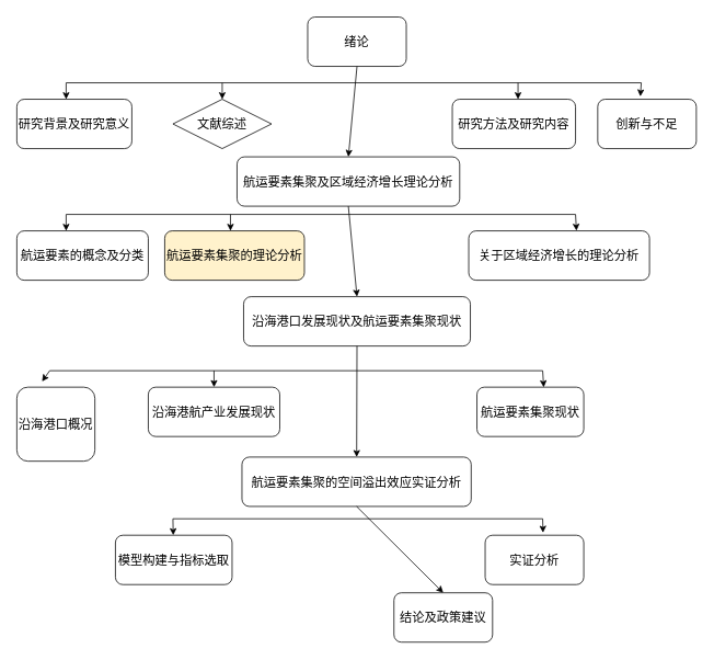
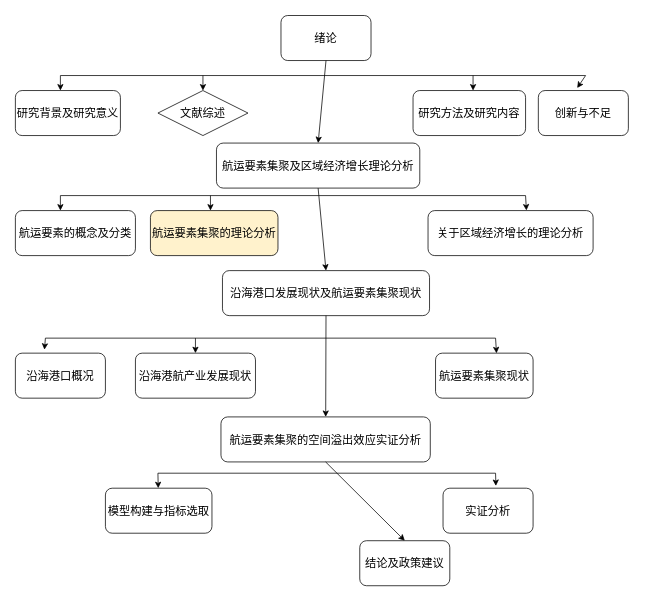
  <mxCell id="0" />
  <mxCell id="1" parent="0" />
  <mxCell id="2" value="文献综述" style="rhombus;whiteSpace=wrap;html=1;fontSize=15;" vertex="1" parent="1"><mxGeometry x="210" y="120" width="120" height="60" as="geometry" /></mxCell>
  <mxCell id="3" value="研究背景及研究意义" style="rounded=1;whiteSpace=wrap;html=1;fontSize=15;" vertex="1" parent="1"><mxGeometry y="120" width="140" height="60" as="geometry" x="20" /></mxCell>
  <mxCell id="4" value="研究方法及研究内容" style="rounded=1;whiteSpace=wrap;html=1;fontSize=15;" vertex="1" parent="1"><mxGeometry x="550" y="120" width="150" height="60" as="geometry" /></mxCell>
- <mxCell id="5" value="创新与不足" style="rounded=1;whiteSpace=wrap;html=1;fontSize=15;" vertex="1" parent="1"><mxGeometry x="727" y="120" width="120" height="60" as="geometry" /></mxCell>
+ <mxCell id="5" value="创新与不足" style="rounded=1;whiteSpace=wrap;html=1;fontSize=15;" vertex="1" parent="1"><mxGeometry x="717" y="120" width="120" height="60" as="geometry" /></mxCell>
  <mxCell id="6" value="航运要素集聚及区域经济增长理论分析" style="rounded=1;whiteSpace=wrap;html=1;fontSize=15;" vertex="1" parent="1"><mxGeometry x="288" y="190" width="271" height="60" as="geometry" /></mxCell>
  <mxCell id="7" value="沿海港口发展现状及航运要素集聚现状" style="rounded=1;whiteSpace=wrap;html=1;fontSize=15;" vertex="1" parent="1"><mxGeometry x="296" y="360" width="276" height="60" as="geometry" /></mxCell>
  <mxCell id="8" value="航运要素集聚的空间溢出效应实证分析" style="rounded=1;whiteSpace=wrap;html=1;fontSize=15;" vertex="1" parent="1"><mxGeometry x="294" y="555" width="279" height="60" as="geometry" /></mxCell>
  <mxCell id="9" value="结论及政策建议" style="rounded=1;whiteSpace=wrap;html=1;fontSize=15;" vertex="1" parent="1"><mxGeometry x="479" y="720" width="120" height="60" as="geometry" /></mxCell>
  <mxCell id="10" value="绪论" style="rounded=1;whiteSpace=wrap;html=1;fontSize=15;" vertex="1" parent="1"><mxGeometry x="374" y="20" width="120" height="60" as="geometry" /></mxCell>
  <mxCell id="11" value="" style="endArrow=none;html=1;rounded=0;fontSize=15;" edge="1" parent="1"><mxGeometry width="50" height="50" relative="1" as="geometry"><mxPoint x="80" y="100" as="sourcePoint" /><mxPoint x="780" y="100" as="targetPoint" /></mxGeometry></mxCell>
  <mxCell id="12" value="" style="endArrow=classic;html=1;rounded=0;exitX=0.5;exitY=1;exitDx=0;exitDy=0;entryX=0.5;entryY=0;entryDx=0;entryDy=0;fontSize=15;" edge="1" parent="1" source="10" target="6"><mxGeometry width="50" height="50" relative="1" as="geometry"><mxPoint x="410" y="260" as="sourcePoint" /><mxPoint x="460" y="210" as="targetPoint" /></mxGeometry></mxCell>
  <mxCell id="13" value="" style="endArrow=classic;html=1;rounded=0;fontSize=15;" edge="1" parent="1"><mxGeometry width="50" height="50" relative="1" as="geometry"><mxPoint x="80" y="100" as="sourcePoint" /><mxPoint x="80" y="120" as="targetPoint" /></mxGeometry></mxCell>
  <mxCell id="14" value="航运要素的概念及分类" style="rounded=1;whiteSpace=wrap;html=1;fontSize=15;" vertex="1" parent="1"><mxGeometry y="280" width="160" height="60" as="geometry" x="20" /></mxCell>
  <mxCell id="15" value="航运要素集聚的理论分析" style="rounded=1;whiteSpace=wrap;html=1;fontSize=15;fillColor=#fff2cc;" vertex="1" parent="1"><mxGeometry x="200" y="280" width="170" height="60" as="geometry" /></mxCell>
  <mxCell id="16" value="关于区域经济增长的理论分析" style="rounded=1;whiteSpace=wrap;html=1;fontSize=15;" vertex="1" parent="1"><mxGeometry x="570" y="280" width="220" height="60" as="geometry" /></mxCell>
- <mxCell id="17" value="沿海港口概况" style="rounded=1;whiteSpace=wrap;html=1;fontSize=15;" vertex="1" parent="1"><mxGeometry x="20" y="470" width="95" height="90" as="geometry" /></mxCell>
+ <mxCell id="17" value="沿海港口概况" style="rounded=1;whiteSpace=wrap;html=1;fontSize=15;" vertex="1" parent="1"><mxGeometry y="470" width="120" height="60" as="geometry" x="20" /></mxCell>
  <mxCell id="18" value="沿海港航产业发展现状" style="rounded=1;whiteSpace=wrap;html=1;fontSize=15;" vertex="1" parent="1"><mxGeometry x="180" y="470" width="160" height="60" as="geometry" /></mxCell>
  <mxCell id="19" value="航运要素集聚现状" style="rounded=1;whiteSpace=wrap;html=1;fontSize=15;" vertex="1" parent="1"><mxGeometry x="580" y="470" width="130" height="60" as="geometry" /></mxCell>
  <mxCell id="20" value="模型构建与指标选取" style="rounded=1;whiteSpace=wrap;html=1;fontSize=15;" vertex="1" parent="1"><mxGeometry x="140" y="650" width="142" height="60" as="geometry" /></mxCell>
  <mxCell id="21" value="实证分析" style="rounded=1;whiteSpace=wrap;html=1;fontSize=15;" vertex="1" parent="1"><mxGeometry x="590" y="650" width="120" height="60" as="geometry" /></mxCell>
  <mxCell id="22" value="" style="endArrow=classic;html=1;rounded=0;fontSize=15;exitX=0.5;exitY=1;exitDx=0;exitDy=0;entryX=0.5;entryY=0;entryDx=0;entryDy=0;" edge="1" parent="1" source="6" target="7"><mxGeometry width="50" height="50" relative="1" as="geometry"><mxPoint x="410" y="420" as="sourcePoint" /><mxPoint x="460" y="370" as="targetPoint" /></mxGeometry></mxCell>
  <mxCell id="23" value="" style="endArrow=classic;html=1;rounded=0;fontSize=15;exitX=0.5;exitY=1;exitDx=0;exitDy=0;" edge="1" parent="1" source="7" target="8"><mxGeometry width="50" height="50" relative="1" as="geometry"><mxPoint x="410" y="520" as="sourcePoint" /><mxPoint x="460" y="470" as="targetPoint" /></mxGeometry></mxCell>
  <mxCell id="24" value="" style="endArrow=classic;html=1;rounded=0;fontSize=15;exitX=0.5;exitY=1;exitDx=0;exitDy=0;entryX=0.5;entryY=0;entryDx=0;entryDy=0;" edge="1" parent="1" source="8" target="9"><mxGeometry width="50" height="50" relative="1" as="geometry"><mxPoint x="410" y="520" as="sourcePoint" /><mxPoint x="460" y="470" as="targetPoint" /></mxGeometry></mxCell>
  <mxCell id="25" value="" style="endArrow=none;html=1;rounded=0;fontSize=15;" edge="1" parent="1"><mxGeometry width="50" height="50" relative="1" as="geometry"><mxPoint x="80" y="260" as="sourcePoint" /><mxPoint x="700" y="260" as="targetPoint" /></mxGeometry></mxCell>
  <mxCell id="26" value="" style="endArrow=none;html=1;rounded=0;fontSize=15;" edge="1" parent="1"><mxGeometry width="50" height="50" relative="1" as="geometry"><mxPoint x="60" y="450" as="sourcePoint" /><mxPoint x="660" y="450" as="targetPoint" /></mxGeometry></mxCell>
  <mxCell id="27" value="" style="endArrow=classic;html=1;rounded=0;fontSize=15;entryX=0.375;entryY=0;entryDx=0;entryDy=0;entryPerimeter=0;" edge="1" parent="1" target="14"><mxGeometry width="50" height="50" relative="1" as="geometry"><mxPoint x="80" y="260" as="sourcePoint" /><mxPoint x="460" y="520" as="targetPoint" /></mxGeometry></mxCell>
  <mxCell id="28" value="" style="endArrow=none;html=1;rounded=0;fontSize=15;" edge="1" parent="1"><mxGeometry width="50" height="50" relative="1" as="geometry"><mxPoint x="210" y="630" as="sourcePoint" /><mxPoint x="660" y="630" as="targetPoint" /></mxGeometry></mxCell>
  <mxCell id="29" value="" style="endArrow=classic;html=1;rounded=0;fontSize=15;" edge="1" parent="1" target="20"><mxGeometry width="50" height="50" relative="1" as="geometry"><mxPoint x="210" y="630" as="sourcePoint" /><mxPoint x="460" y="620" as="targetPoint" /></mxGeometry></mxCell>
  <mxCell id="30" value="" style="endArrow=classic;html=1;rounded=0;fontSize=15;entryX=0.587;entryY=-0.05;entryDx=0;entryDy=0;entryPerimeter=0;" edge="1" parent="1" target="21"><mxGeometry width="50" height="50" relative="1" as="geometry"><mxPoint x="660" y="630" as="sourcePoint" /><mxPoint x="460" y="620" as="targetPoint" /></mxGeometry></mxCell>
  <mxCell id="31" value="" style="endArrow=classic;html=1;rounded=0;fontSize=15;entryX=0.323;entryY=-0.077;entryDx=0;entryDy=0;entryPerimeter=0;" edge="1" parent="1" target="17"><mxGeometry width="50" height="50" relative="1" as="geometry"><mxPoint x="60" y="450" as="sourcePoint" /><mxPoint x="460" y="420" as="targetPoint" /></mxGeometry></mxCell>
  <mxCell id="32" value="" style="endArrow=classic;html=1;rounded=0;fontSize=15;" edge="1" parent="1" target="18"><mxGeometry width="50" height="50" relative="1" as="geometry"><mxPoint x="260" y="450" as="sourcePoint" /><mxPoint x="460" y="420" as="targetPoint" /></mxGeometry></mxCell>
  <mxCell id="33" value="" style="endArrow=classic;html=1;rounded=0;fontSize=15;entryX=0.625;entryY=0.003;entryDx=0;entryDy=0;entryPerimeter=0;" edge="1" parent="1" target="19"><mxGeometry width="50" height="50" relative="1" as="geometry"><mxPoint x="660" y="450" as="sourcePoint" /><mxPoint x="460" y="420" as="targetPoint" /></mxGeometry></mxCell>
  <mxCell id="34" value="" style="endArrow=classic;html=1;rounded=0;fontSize=15;" edge="1" parent="1"><mxGeometry width="50" height="50" relative="1" as="geometry"><mxPoint x="280" y="260" as="sourcePoint" /><mxPoint x="280" y="280" as="targetPoint" /></mxGeometry></mxCell>
  <mxCell id="35" value="" style="endArrow=classic;html=1;rounded=0;fontSize=15;entryX=0.596;entryY=-0.003;entryDx=0;entryDy=0;entryPerimeter=0;" edge="1" parent="1" target="16"><mxGeometry width="50" height="50" relative="1" as="geometry"><mxPoint x="700" y="260" as="sourcePoint" /><mxPoint x="460" y="220" as="targetPoint" /></mxGeometry></mxCell>
  <mxCell id="36" value="" style="endArrow=classic;html=1;rounded=0;fontSize=15;entryX=0.432;entryY=-0.057;entryDx=0;entryDy=0;entryPerimeter=0;" edge="1" parent="1" target="5"><mxGeometry width="50" height="50" relative="1" as="geometry"><mxPoint x="780" y="100" as="sourcePoint" /><mxPoint x="460" y="120" as="targetPoint" /></mxGeometry></mxCell>
  <mxCell id="37" value="" style="endArrow=classic;html=1;rounded=0;fontSize=15;" edge="1" parent="1"><mxGeometry width="50" height="50" relative="1" as="geometry"><mxPoint x="630" y="100" as="sourcePoint" /><mxPoint x="630" y="120" as="targetPoint" /></mxGeometry></mxCell>
  <mxCell id="38" value="" style="endArrow=classic;html=1;rounded=0;fontSize=15;" edge="1" parent="1" target="2"><mxGeometry width="50" height="50" relative="1" as="geometry"><mxPoint x="270" y="100" as="sourcePoint" /><mxPoint x="460" y="120" as="targetPoint" /></mxGeometry></mxCell>
